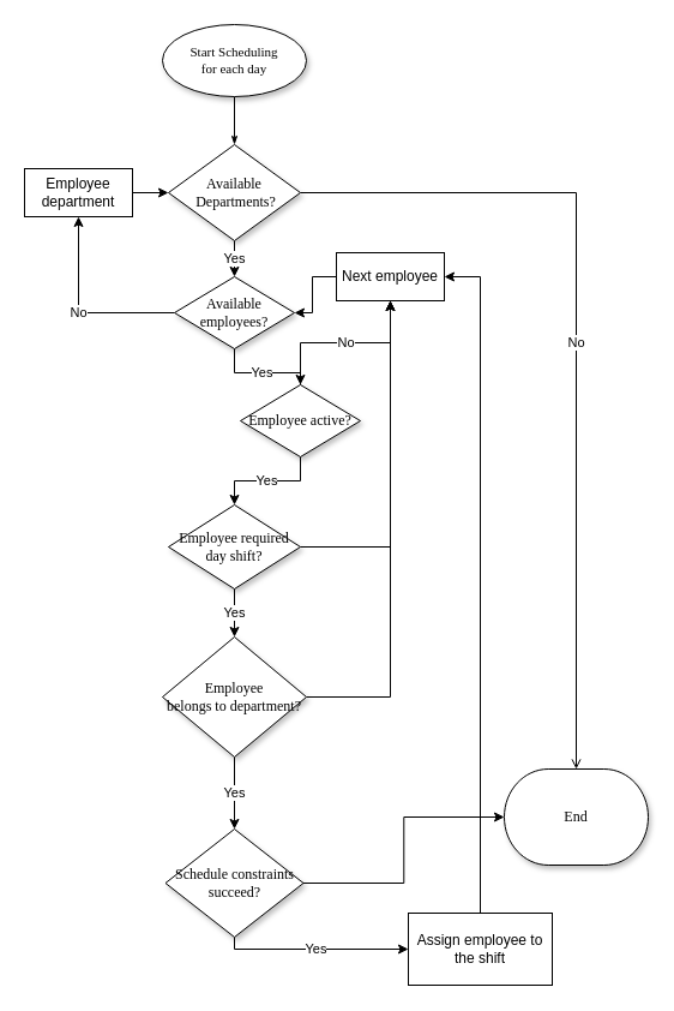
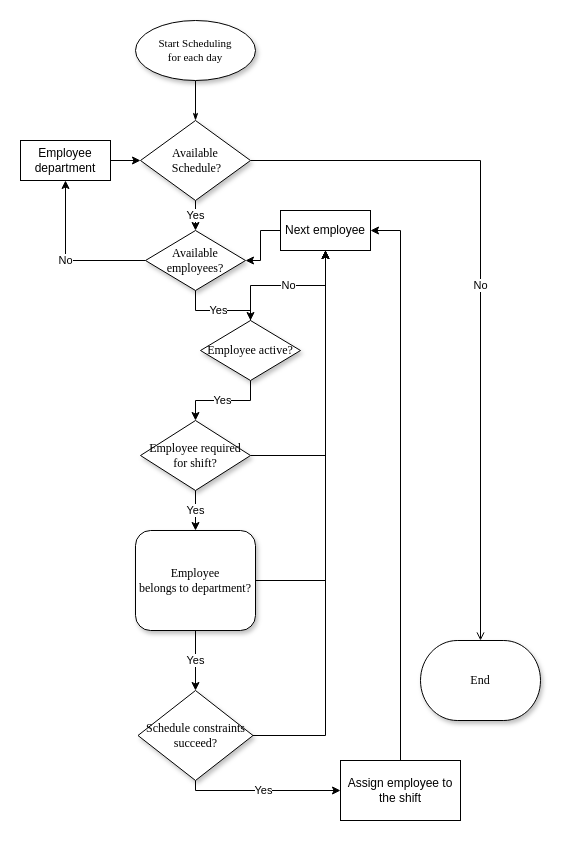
  <mxCell id="0" />
  <mxCell id="1" parent="0" />
  <mxCell id="2" style="edgeStyle=orthogonalEdgeStyle;rounded=0;html=1;labelBackgroundColor=none;startSize=5;endArrow=classicThin;endFill=1;endSize=5;jettySize=auto;orthogonalLoop=1;strokeWidth=1;fontFamily=Verdana;fontSize=8" parent="1" source="3" target="6" edge="1"><mxGeometry relative="1" as="geometry" /></mxCell>
  <mxCell id="3" value="&lt;font style=&quot;font-size: 11px&quot;&gt;Start Scheduling&lt;br&gt;for each day&lt;/font&gt;" style="ellipse;whiteSpace=wrap;html=1;shadow=1;labelBackgroundColor=none;strokeWidth=1;fontFamily=Verdana;fontSize=8;align=center;" parent="1" vertex="1"><mxGeometry x="135" width="120" height="60" as="geometry" y="20" /></mxCell>
  <mxCell id="4" value="Yes" style="edgeStyle=orthogonalEdgeStyle;rounded=0;orthogonalLoop=1;jettySize=auto;html=1;entryX=0.5;entryY=0;entryDx=0;entryDy=0;" edge="1" parent="1" source="6" target="9"><mxGeometry relative="1" as="geometry" /></mxCell>
  <mxCell id="5" value="No" style="edgeStyle=orthogonalEdgeStyle;rounded=0;orthogonalLoop=1;jettySize=auto;html=1;endArrow=open;" edge="1" parent="1" source="6" target="13"><mxGeometry relative="1" as="geometry"><Array as="points"><mxPoint x="480" y="160" /><mxPoint x="480" y="715" /></Array></mxGeometry></mxCell>
- <mxCell id="6" value="&lt;font style=&quot;font-size: 12px&quot;&gt;Available&lt;br&gt;&amp;nbsp;Departments?&lt;/font&gt;" style="rhombus;whiteSpace=wrap;html=1;rounded=0;shadow=1;labelBackgroundColor=none;strokeWidth=1;fontFamily=Verdana;fontSize=8;align=center;" parent="1" vertex="1"><mxGeometry x="140" y="120" width="110" height="80" as="geometry" /></mxCell>
+ <mxCell id="6" value="&lt;font style=&quot;font-size: 12px&quot;&gt;Available&lt;br&gt;&amp;nbsp;Schedule?&lt;/font&gt;" style="rhombus;whiteSpace=wrap;html=1;rounded=0;shadow=1;labelBackgroundColor=none;strokeWidth=1;fontFamily=Verdana;fontSize=8;align=center;" parent="1" vertex="1"><mxGeometry x="140" y="120" width="110" height="80" as="geometry" /></mxCell>
  <mxCell id="7" value="Yes&lt;br&gt;" style="edgeStyle=orthogonalEdgeStyle;rounded=0;orthogonalLoop=1;jettySize=auto;html=1;entryX=0.5;entryY=0;entryDx=0;entryDy=0;" edge="1" parent="1" source="9" target="16"><mxGeometry relative="1" as="geometry" /></mxCell>
  <mxCell id="8" value="No" style="edgeStyle=orthogonalEdgeStyle;rounded=0;orthogonalLoop=1;jettySize=auto;html=1;entryX=0.5;entryY=1;entryDx=0;entryDy=0;" edge="1" parent="1" source="9" target="26"><mxGeometry relative="1" as="geometry" /></mxCell>
  <mxCell id="9" value="&lt;font style=&quot;font-size: 12px&quot;&gt;Available &lt;br&gt;employees?&lt;/font&gt;" style="rhombus;whiteSpace=wrap;html=1;rounded=0;shadow=1;labelBackgroundColor=none;strokeWidth=1;fontFamily=Verdana;fontSize=8;align=center;" parent="1" vertex="1"><mxGeometry x="145" y="230" width="100" height="60" as="geometry" /></mxCell>
  <mxCell id="10" value="Yes" style="edgeStyle=orthogonalEdgeStyle;rounded=0;orthogonalLoop=1;jettySize=auto;html=1;entryX=0.5;entryY=0;entryDx=0;entryDy=0;" edge="1" parent="1" source="12" target="19"><mxGeometry relative="1" as="geometry" /></mxCell>
  <mxCell id="11" style="edgeStyle=orthogonalEdgeStyle;rounded=0;orthogonalLoop=1;jettySize=auto;html=1;entryX=0.5;entryY=1;entryDx=0;entryDy=0;" edge="1" parent="1" source="12" target="28"><mxGeometry relative="1" as="geometry" /></mxCell>
- <mxCell id="12" value="&lt;font style=&quot;font-size: 12px&quot;&gt;Employee required day shift?&lt;/font&gt;" style="rhombus;whiteSpace=wrap;html=1;rounded=0;shadow=1;labelBackgroundColor=none;strokeWidth=1;fontFamily=Verdana;fontSize=8;align=center;" parent="1" vertex="1"><mxGeometry x="140" y="420" width="110" height="70" as="geometry" /></mxCell>
+ <mxCell id="12" value="&lt;font style=&quot;font-size: 12px&quot;&gt;Employee required for shift?&lt;/font&gt;" style="rhombus;whiteSpace=wrap;html=1;rounded=0;shadow=1;labelBackgroundColor=none;strokeWidth=1;fontFamily=Verdana;fontSize=8;align=center;" parent="1" vertex="1"><mxGeometry x="140" y="420" width="110" height="70" as="geometry" /></mxCell>
  <mxCell id="13" value="&lt;font style=&quot;font-size: 12px&quot;&gt;End&lt;/font&gt;" style="strokeWidth=1;html=1;shape=mxgraph.flowchart.terminator;whiteSpace=wrap;rounded=0;shadow=1;labelBackgroundColor=none;fontFamily=Verdana;fontSize=8;align=center;" parent="1" vertex="1"><mxGeometry x="420" y="640" width="120" height="80" as="geometry" /></mxCell>
  <mxCell id="14" value="Yes" style="edgeStyle=orthogonalEdgeStyle;rounded=0;orthogonalLoop=1;jettySize=auto;html=1;entryX=0.5;entryY=0;entryDx=0;entryDy=0;" edge="1" parent="1" source="16" target="12"><mxGeometry relative="1" as="geometry" /></mxCell>
  <mxCell id="15" value="No" style="edgeStyle=orthogonalEdgeStyle;rounded=0;orthogonalLoop=1;jettySize=auto;html=1;entryX=0.5;entryY=1;entryDx=0;entryDy=0;" edge="1" parent="1" source="16" target="28"><mxGeometry relative="1" as="geometry" /></mxCell>
  <mxCell id="16" value="&lt;font style=&quot;font-size: 12px&quot;&gt;Employee active?&lt;/font&gt;" style="rhombus;whiteSpace=wrap;html=1;rounded=0;shadow=1;labelBackgroundColor=none;strokeWidth=1;fontFamily=Verdana;fontSize=8;align=center;" vertex="1" parent="1"><mxGeometry x="200" y="320" width="100" height="60" as="geometry" /></mxCell>
  <mxCell id="17" value="Yes" style="edgeStyle=orthogonalEdgeStyle;rounded=0;orthogonalLoop=1;jettySize=auto;html=1;entryX=0.5;entryY=0;entryDx=0;entryDy=0;" edge="1" parent="1" source="19" target="22"><mxGeometry relative="1" as="geometry" /></mxCell>
  <mxCell id="18" style="edgeStyle=orthogonalEdgeStyle;rounded=0;orthogonalLoop=1;jettySize=auto;html=1;entryX=0.5;entryY=1;entryDx=0;entryDy=0;" edge="1" parent="1" source="19" target="28"><mxGeometry relative="1" as="geometry" /></mxCell>
- <mxCell id="19" value="&lt;font style=&quot;font-size: 12px&quot;&gt;Employee &lt;br&gt;belongs to department?&lt;/font&gt;" style="rhombus;whiteSpace=wrap;html=1;rounded=0;shadow=1;labelBackgroundColor=none;strokeWidth=1;fontFamily=Verdana;fontSize=8;align=center;" vertex="1" parent="1"><mxGeometry x="135" y="530" width="120" height="100" as="geometry" /></mxCell>
+ <mxCell id="19" value="&lt;font style=&quot;font-size: 12px&quot;&gt;Employee &lt;br&gt;belongs to department?&lt;/font&gt;" style="whiteSpace=wrap;html=1;shadow=1;labelBackgroundColor=none;strokeWidth=1;fontFamily=Verdana;fontSize=8;align=center;rounded=1;" vertex="1" parent="1"><mxGeometry x="135" y="530" width="120" height="100" as="geometry" /></mxCell>
  <mxCell id="20" value="Yes" style="edgeStyle=orthogonalEdgeStyle;rounded=0;orthogonalLoop=1;jettySize=auto;html=1;" edge="1" parent="1" source="22" target="24"><mxGeometry relative="1" as="geometry"><Array as="points"><mxPoint x="195" y="790" /></Array></mxGeometry></mxCell>
- <mxCell id="21" style="edgeStyle=orthogonalEdgeStyle;rounded=0;orthogonalLoop=1;jettySize=auto;html=1;" edge="1" parent="1" source="22" target="13"><mxGeometry relative="1" as="geometry" /></mxCell>
+ <mxCell id="21" style="edgeStyle=orthogonalEdgeStyle;rounded=0;orthogonalLoop=1;jettySize=auto;html=1;entryX=0.5;entryY=1;entryDx=0;entryDy=0;" edge="1" parent="1" source="22" target="28"><mxGeometry relative="1" as="geometry" /></mxCell>
  <mxCell id="22" value="&lt;font style=&quot;font-size: 12px&quot;&gt;Schedule constraints succeed?&lt;/font&gt;" style="rhombus;whiteSpace=wrap;html=1;rounded=0;shadow=1;labelBackgroundColor=none;strokeWidth=1;fontFamily=Verdana;fontSize=8;align=center;" vertex="1" parent="1"><mxGeometry x="137.5" y="690" width="115" height="90" as="geometry" /></mxCell>
  <mxCell id="23" style="edgeStyle=orthogonalEdgeStyle;rounded=0;orthogonalLoop=1;jettySize=auto;html=1;entryX=1;entryY=0.5;entryDx=0;entryDy=0;" edge="1" parent="1" source="24" target="28"><mxGeometry relative="1" as="geometry" /></mxCell>
  <mxCell id="24" value="Assign employee to the shift" style="rounded=0;whiteSpace=wrap;html=1;" vertex="1" parent="1"><mxGeometry x="340" y="760" width="120" height="60" as="geometry" /></mxCell>
  <mxCell id="25" style="edgeStyle=orthogonalEdgeStyle;rounded=0;orthogonalLoop=1;jettySize=auto;html=1;entryX=0;entryY=0.5;entryDx=0;entryDy=0;" edge="1" parent="1" source="26" target="6"><mxGeometry relative="1" as="geometry" /></mxCell>
  <mxCell id="26" value="Employee department" style="rounded=0;whiteSpace=wrap;html=1;" vertex="1" parent="1"><mxGeometry x="20" y="140" width="90" height="40" as="geometry" /></mxCell>
  <mxCell id="27" style="edgeStyle=orthogonalEdgeStyle;rounded=0;orthogonalLoop=1;jettySize=auto;html=1;entryX=1;entryY=0.5;entryDx=0;entryDy=0;" edge="1" parent="1" source="28" target="9"><mxGeometry relative="1" as="geometry" /></mxCell>
  <mxCell id="28" value="Next employee" style="rounded=0;whiteSpace=wrap;html=1;" vertex="1" parent="1"><mxGeometry x="280" y="210" width="90" height="40" as="geometry" /></mxCell>
